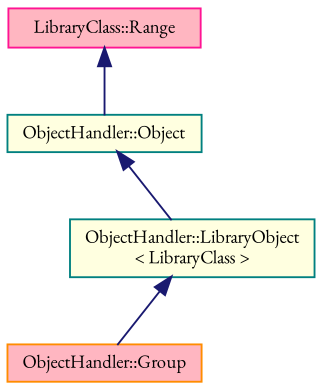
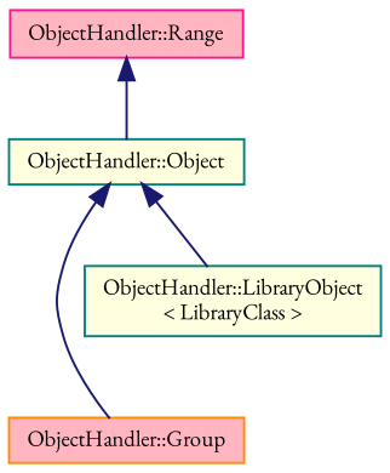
  digraph {
    fontname="EB Garamond"
    rankdir=TB
    node [color=teal fillcolor=lightyellow fontname="EB Garamond" fontsize=10 shape=record style=filled]
    edge [color=midnightblue dir=back fontname="EB Garamond" fontsize=10 labelfontname=Helvetica labelfontsize=10 style=solid]
    n1 [fontcolor=black height=0.2 label="ObjectHandler::Object" width=0.4]
    n2 [color=darkorange fillcolor=lightpink height=0.2 label="ObjectHandler::Group" width=0.4]
    n3 [height=0.2 label="ObjectHandler::LibraryObject\l\< LibraryClass \>" width=0.4]
-   n4 [color=deeppink fillcolor=lightpink height=0.2 label="LibraryClass::Range" width=0.4]
-   n3 -> n2
+   n4 [color=deeppink fillcolor=lightpink height=0.2 label="ObjectHandler::Range" width=0.4]
+   n1 -> n2
    n1 -> n3
    n4 -> n1
  }
